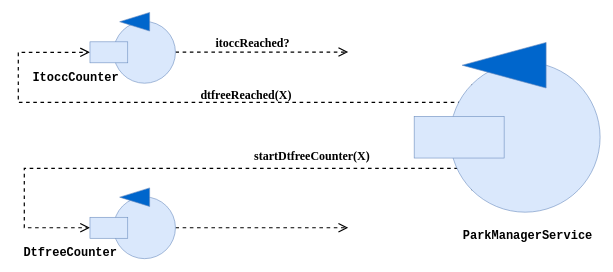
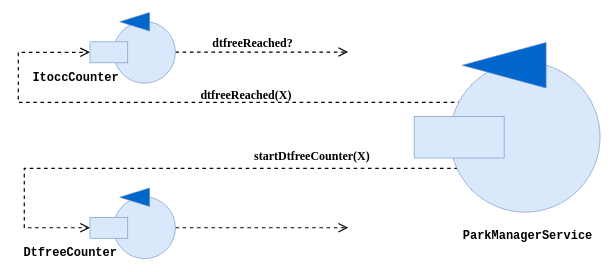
  <mxCell id="0" />
  <mxCell id="1" parent="0" />
  <mxCell id="2" style="edgeStyle=orthogonalEdgeStyle;rounded=0;orthogonalLoop=1;jettySize=auto;html=1;exitX=0;exitY=0;exitDx=0;exitDy=0;entryX=0;entryY=0.5;entryDx=0;entryDy=0;dashed=1;strokeWidth=2;endArrow=open;endFill=0;endSize=12;" parent="1" source="4" target="11" edge="1"><mxGeometry relative="1" as="geometry"><Array as="points"><mxPoint x="787" y="170" /><mxPoint x="30" y="170" /><mxPoint x="30" y="86" /></Array></mxGeometry></mxCell>
  <mxCell id="3" style="edgeStyle=orthogonalEdgeStyle;rounded=0;orthogonalLoop=1;jettySize=auto;html=1;exitX=0;exitY=1;exitDx=0;exitDy=0;entryX=0;entryY=0.5;entryDx=0;entryDy=0;dashed=1;strokeWidth=2;endArrow=open;endFill=0;endSize=12;" edge="1" parent="1" source="4" target="18"><mxGeometry relative="1" as="geometry"><Array as="points"><mxPoint x="787" y="280" /><mxPoint x="40" y="280" /><mxPoint x="40" y="379" /></Array></mxGeometry></mxCell>
  <mxCell id="4" value="" style="ellipse;whiteSpace=wrap;html=1;aspect=fixed;fillColor=#dae8fc;fontStyle=1;fontFamily=Courier New;fontSize=20;strokeColor=#6c8ebf;" parent="1" vertex="1"><mxGeometry x="750" y="103" width="250" height="250" as="geometry" /></mxCell>
  <mxCell id="5" value="" style="triangle;whiteSpace=wrap;html=1;rotation=-180;strokeColor=#6C8EBF;fillColor=#0066CC;" parent="1" vertex="1"><mxGeometry x="770" y="70" width="140" height="76" as="geometry" /></mxCell>
  <mxCell id="6" value="ParkManagerService" style="text;html=1;strokeColor=none;fillColor=none;align=center;verticalAlign=middle;whiteSpace=wrap;rounded=0;fontFamily=Courier New;fontStyle=1;fontSize=20;" parent="1" vertex="1"><mxGeometry x="758.75" y="381.5" width="241.25" height="20" as="geometry" /></mxCell>
  <mxCell id="7" style="edgeStyle=orthogonalEdgeStyle;rounded=0;orthogonalLoop=1;jettySize=auto;html=1;dashed=1;endArrow=open;endFill=0;endSize=12;strokeWidth=2;" edge="1" parent="1" source="8"><mxGeometry relative="1" as="geometry"><mxPoint x="580" y="86" as="targetPoint" /></mxGeometry></mxCell>
  <mxCell id="8" value="" style="ellipse;whiteSpace=wrap;html=1;aspect=fixed;fillColor=#dae8fc;fontStyle=1;fontFamily=Courier New;fontSize=20;strokeColor=#6c8ebf;" parent="1" vertex="1"><mxGeometry x="189" y="35" width="103" height="103" as="geometry" /></mxCell>
  <mxCell id="9" value="" style="triangle;whiteSpace=wrap;html=1;rotation=-180;strokeColor=#6C8EBF;fillColor=#0066CC;" parent="1" vertex="1"><mxGeometry x="199" width="50" height="31" as="geometry" y="20" /></mxCell>
  <mxCell id="10" value="ItoccCounter" style="text;html=1;strokeColor=none;fillColor=none;align=center;verticalAlign=middle;whiteSpace=wrap;rounded=0;fontFamily=Courier New;fontStyle=1;fontSize=20;" parent="1" vertex="1"><mxGeometry x="30" y="118" width="192" height="20" as="geometry" /></mxCell>
  <mxCell id="11" value="" style="rounded=0;whiteSpace=wrap;html=1;shadow=0;fontFamily=Courier New;fontSize=20;strokeColor=#6c8ebf;fillColor=#dae8fc;" parent="1" vertex="1"><mxGeometry x="149.5" y="69" width="63" height="35" as="geometry" /></mxCell>
  <mxCell id="12" value="" style="rounded=0;whiteSpace=wrap;html=1;shadow=0;fontFamily=Courier New;fontSize=20;strokeColor=#6c8ebf;fillColor=#dae8fc;" parent="1" vertex="1"><mxGeometry x="690" y="193.25" width="150" height="69.5" as="geometry" /></mxCell>
  <mxCell id="13" style="edgeStyle=orthogonalEdgeStyle;rounded=0;orthogonalLoop=1;jettySize=auto;html=1;exitX=0.5;exitY=1;exitDx=0;exitDy=0;" parent="1" source="10" target="10" edge="1"><mxGeometry relative="1" as="geometry" /></mxCell>
  <mxCell id="14" value="dtfreeReached(X)" style="text;html=1;strokeColor=none;fillColor=none;align=center;verticalAlign=middle;whiteSpace=wrap;rounded=0;fontFamily=Verdana;fontSize=20;fontStyle=1" parent="1" vertex="1"><mxGeometry x="280" y="146" width="260" height="20" as="geometry" /></mxCell>
  <mxCell id="15" style="edgeStyle=orthogonalEdgeStyle;rounded=0;orthogonalLoop=1;jettySize=auto;html=1;dashed=1;endArrow=open;endFill=0;endSize=12;strokeWidth=2;" edge="1" parent="1" source="16"><mxGeometry relative="1" as="geometry"><mxPoint x="580" y="379" as="targetPoint" /></mxGeometry></mxCell>
  <mxCell id="16" value="" style="ellipse;whiteSpace=wrap;html=1;aspect=fixed;fillColor=#dae8fc;fontStyle=1;fontFamily=Courier New;fontSize=20;strokeColor=#6c8ebf;" vertex="1" parent="1"><mxGeometry x="189" y="327.5" width="103" height="103" as="geometry" /></mxCell>
  <mxCell id="17" value="" style="triangle;whiteSpace=wrap;html=1;rotation=-180;strokeColor=#6C8EBF;fillColor=#0066CC;" vertex="1" parent="1"><mxGeometry x="199" y="312.5" width="50" height="31" as="geometry" /></mxCell>
  <mxCell id="18" value="" style="rounded=0;whiteSpace=wrap;html=1;shadow=0;fontFamily=Courier New;fontSize=20;strokeColor=#6c8ebf;fillColor=#dae8fc;" vertex="1" parent="1"><mxGeometry x="149.5" y="361.5" width="63" height="35" as="geometry" /></mxCell>
  <mxCell id="19" value="startDtfreeCounter(X)" style="text;html=1;strokeColor=none;fillColor=none;align=center;verticalAlign=middle;whiteSpace=wrap;rounded=0;fontFamily=Verdana;fontSize=20;fontStyle=1" vertex="1" parent="1"><mxGeometry x="390" y="248" width="260" height="20" as="geometry" /></mxCell>
  <mxCell id="20" value="DtfreeCounter" style="text;html=1;strokeColor=none;fillColor=none;align=center;verticalAlign=middle;whiteSpace=wrap;rounded=0;fontFamily=Courier New;fontStyle=1;fontSize=20;" vertex="1" parent="1"><mxGeometry x="20.5" y="410.5" width="192" height="20" as="geometry" /></mxCell>
- <mxCell id="21" value="itoccReached?" style="text;html=1;strokeColor=none;fillColor=none;align=center;verticalAlign=middle;whiteSpace=wrap;rounded=0;fontFamily=Verdana;fontSize=20;fontStyle=1" vertex="1" parent="1"><mxGeometry x="291" y="60" width="260" height="20" as="geometry" /></mxCell>
+ <mxCell id="21" value="dtfreeReached?" style="text;html=1;strokeColor=none;fillColor=none;align=center;verticalAlign=middle;whiteSpace=wrap;rounded=0;fontFamily=Verdana;fontSize=20;fontStyle=1" vertex="1" parent="1"><mxGeometry x="291" y="60" width="260" height="20" as="geometry" /></mxCell>
